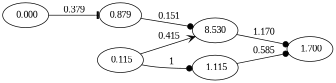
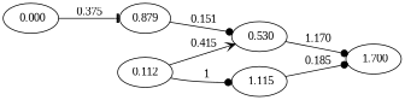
  strict digraph {
    fontname="Liberation Serif"
    rankdir=LR
    node [fontname="Liberation Serif"]
    edge [arrowhead=dot fontname="Liberation Serif"]
    " 0.000" [weight=0]
    n2 [label=0.879 weight=0.37851162325372983]
-   " 0.115" [weight=0.11547721741993588]
-   " 0.530" [weight=0.5305147166987796 label=8.530]
+   " 0.115" [weight=0.11547721741993588 label=0.112]
+   " 0.530" [weight=0.5305147166987796]
    " 1.115" [weight=1.1154772174199359]
    " 1.700" [weight=1.700439718141092]
-   " 0.000" -> n2 [arrowhead=tee cost=0.37851162325372983 label=" 0.379"]
+   " 0.000" -> n2 [arrowhead=tee cost=0.37851162325372983 label=" 0.375"]
    n2 -> " 0.530" [cost=0.15200309344505006 label=" 0.151"]
    " 0.115" -> " 0.530" [arrowhead=vee cost=0.4150374992788437 label=" 0.415"]
    " 0.115" -> " 1.115" [cost=1.0 label="   1"]
    " 0.530" -> " 1.700" [cost=1.1699250014423124 label=" 1.170"]
-   " 1.115" -> " 1.700" [cost=0.5849625007211562 label=" 0.585"]
+   " 1.115" -> " 1.700" [cost=0.5849625007211562 label=" 0.185"]
  }
